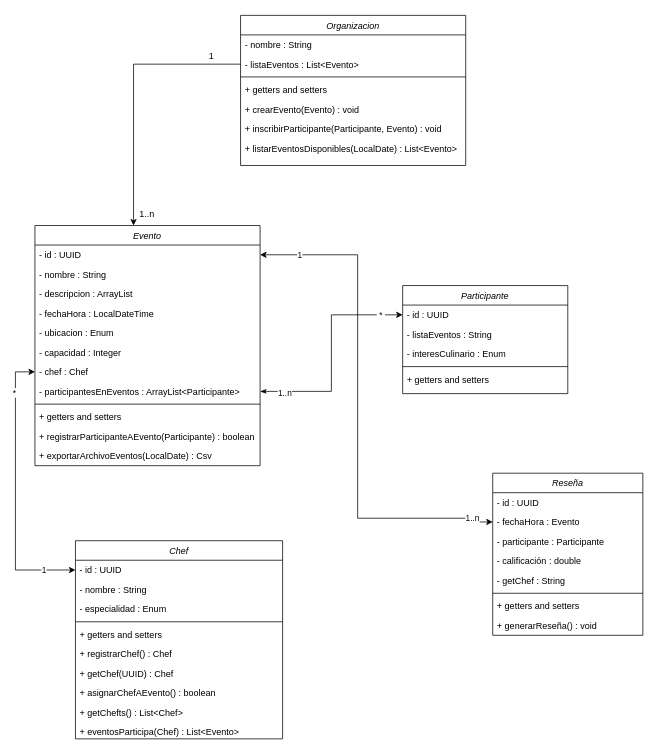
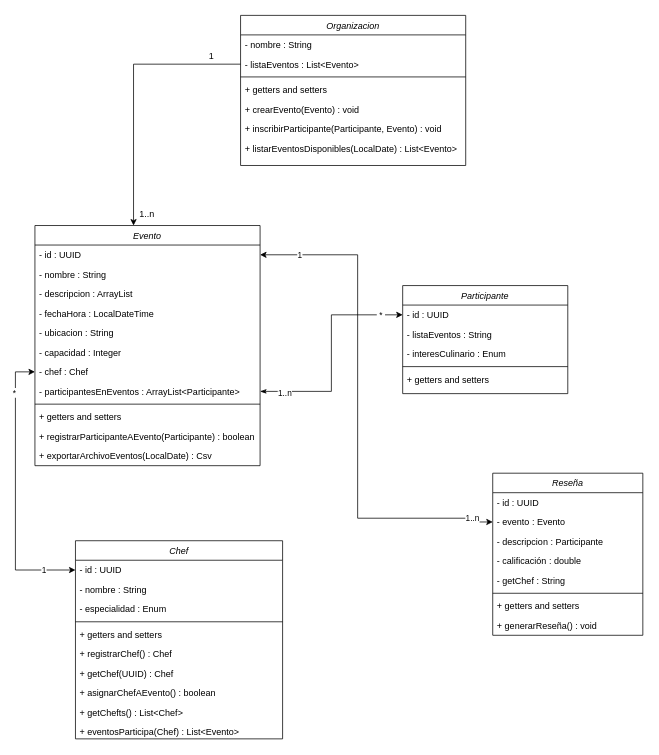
  <mxCell id="0" />
  <mxCell id="1" parent="0" />
  <mxCell id="2" value="Chef" style="swimlane;fontStyle=2;align=center;verticalAlign=top;childLayout=stackLayout;horizontal=1;startSize=26;horizontalStack=0;resizeParent=1;resizeLast=0;collapsible=1;marginBottom=0;rounded=0;shadow=0;strokeWidth=1;" parent="1" vertex="1"><mxGeometry x="100" y="720" width="276" height="264" as="geometry"><mxRectangle x="230" y="140" width="160" height="26" as="alternateBounds" /></mxGeometry></mxCell>
  <mxCell id="3" value="- id : UUID" style="text;align=left;verticalAlign=top;spacingLeft=4;spacingRight=4;overflow=hidden;rotatable=0;points=[[0,0.5],[1,0.5]];portConstraint=eastwest;" parent="2" vertex="1"><mxGeometry y="26" width="276" height="26" as="geometry" /></mxCell>
  <mxCell id="4" value="- nombre : String" style="text;align=left;verticalAlign=top;spacingLeft=4;spacingRight=4;overflow=hidden;rotatable=0;points=[[0,0.5],[1,0.5]];portConstraint=eastwest;" parent="2" vertex="1"><mxGeometry y="52" width="276" height="26" as="geometry" /></mxCell>
  <mxCell id="5" value="- especialidad : Enum" style="text;align=left;verticalAlign=top;spacingLeft=4;spacingRight=4;overflow=hidden;rotatable=0;points=[[0,0.5],[1,0.5]];portConstraint=eastwest;" parent="2" vertex="1"><mxGeometry y="78" width="276" height="26" as="geometry" /></mxCell>
  <mxCell id="6" value="" style="line;html=1;strokeWidth=1;align=left;verticalAlign=middle;spacingTop=-1;spacingLeft=3;spacingRight=3;rotatable=0;labelPosition=right;points=[];portConstraint=eastwest;" parent="2" vertex="1"><mxGeometry y="104" width="276" height="8" as="geometry" /></mxCell>
  <mxCell id="7" value="+ getters and setters" style="text;align=left;verticalAlign=top;spacingLeft=4;spacingRight=4;overflow=hidden;rotatable=0;points=[[0,0.5],[1,0.5]];portConstraint=eastwest;" parent="2" vertex="1"><mxGeometry y="112" width="276" height="26" as="geometry" /></mxCell>
  <mxCell id="8" value="+ registrarChef() : Chef" style="text;align=left;verticalAlign=top;spacingLeft=4;spacingRight=4;overflow=hidden;rotatable=0;points=[[0,0.5],[1,0.5]];portConstraint=eastwest;" vertex="1" parent="2"><mxGeometry y="138" width="276" height="26" as="geometry" /></mxCell>
  <mxCell id="9" value="+ getChef(UUID) : Chef" style="text;align=left;verticalAlign=top;spacingLeft=4;spacingRight=4;overflow=hidden;rotatable=0;points=[[0,0.5],[1,0.5]];portConstraint=eastwest;" vertex="1" parent="2"><mxGeometry y="164" width="276" height="26" as="geometry" /></mxCell>
  <mxCell id="10" value="+ asignarChefAEvento() : boolean" style="text;align=left;verticalAlign=top;spacingLeft=4;spacingRight=4;overflow=hidden;rotatable=0;points=[[0,0.5],[1,0.5]];portConstraint=eastwest;" vertex="1" parent="2"><mxGeometry y="190" width="276" height="26" as="geometry" /></mxCell>
  <mxCell id="11" value="+ getChefts() : List&lt;Chef&gt;" style="text;align=left;verticalAlign=top;spacingLeft=4;spacingRight=4;overflow=hidden;rotatable=0;points=[[0,0.5],[1,0.5]];portConstraint=eastwest;" vertex="1" parent="2"><mxGeometry y="216" width="276" height="26" as="geometry" /></mxCell>
  <mxCell id="12" value="+ eventosParticipa(Chef) : List&lt;Evento&gt;" style="text;align=left;verticalAlign=top;spacingLeft=4;spacingRight=4;overflow=hidden;rotatable=0;points=[[0,0.5],[1,0.5]];portConstraint=eastwest;" vertex="1" parent="2"><mxGeometry y="242" width="276" height="22" as="geometry" /></mxCell>
  <mxCell id="13" value="Evento" style="swimlane;fontStyle=2;align=center;verticalAlign=top;childLayout=stackLayout;horizontal=1;startSize=26;horizontalStack=0;resizeParent=1;resizeLast=0;collapsible=1;marginBottom=0;rounded=0;shadow=0;strokeWidth=1;" parent="1" vertex="1"><mxGeometry x="46" y="300" width="300" height="320" as="geometry"><mxRectangle x="230" y="140" width="160" height="26" as="alternateBounds" /></mxGeometry></mxCell>
  <mxCell id="14" value="- id : UUID" style="text;align=left;verticalAlign=top;spacingLeft=4;spacingRight=4;overflow=hidden;rotatable=0;points=[[0,0.5],[1,0.5]];portConstraint=eastwest;" parent="13" vertex="1"><mxGeometry y="26" width="300" height="26" as="geometry" /></mxCell>
  <mxCell id="15" value="- nombre : String" style="text;align=left;verticalAlign=top;spacingLeft=4;spacingRight=4;overflow=hidden;rotatable=0;points=[[0,0.5],[1,0.5]];portConstraint=eastwest;" parent="13" vertex="1"><mxGeometry y="52" width="300" height="26" as="geometry" /></mxCell>
  <mxCell id="16" value="- descripcion : ArrayList" style="text;align=left;verticalAlign=top;spacingLeft=4;spacingRight=4;overflow=hidden;rotatable=0;points=[[0,0.5],[1,0.5]];portConstraint=eastwest;" parent="13" vertex="1"><mxGeometry y="78" width="300" height="26" as="geometry" /></mxCell>
  <mxCell id="17" value="- fechaHora : LocalDateTime" style="text;align=left;verticalAlign=top;spacingLeft=4;spacingRight=4;overflow=hidden;rotatable=0;points=[[0,0.5],[1,0.5]];portConstraint=eastwest;" parent="13" vertex="1"><mxGeometry y="104" width="300" height="26" as="geometry" /></mxCell>
- <mxCell id="18" value="- ubicacion : Enum" style="text;align=left;verticalAlign=top;spacingLeft=4;spacingRight=4;overflow=hidden;rotatable=0;points=[[0,0.5],[1,0.5]];portConstraint=eastwest;" parent="13" vertex="1"><mxGeometry y="130" width="300" height="26" as="geometry" /></mxCell>
+ <mxCell id="18" value="- ubicacion : String" style="text;align=left;verticalAlign=top;spacingLeft=4;spacingRight=4;overflow=hidden;rotatable=0;points=[[0,0.5],[1,0.5]];portConstraint=eastwest;" parent="13" vertex="1"><mxGeometry y="130" width="300" height="26" as="geometry" /></mxCell>
  <mxCell id="19" value="- capacidad : Integer" style="text;align=left;verticalAlign=top;spacingLeft=4;spacingRight=4;overflow=hidden;rotatable=0;points=[[0,0.5],[1,0.5]];portConstraint=eastwest;" parent="13" vertex="1"><mxGeometry y="156" width="300" height="26" as="geometry" /></mxCell>
  <mxCell id="20" value="- chef : Chef" style="text;align=left;verticalAlign=top;spacingLeft=4;spacingRight=4;overflow=hidden;rotatable=0;points=[[0,0.5],[1,0.5]];portConstraint=eastwest;" parent="13" vertex="1"><mxGeometry y="182" width="300" height="26" as="geometry" /></mxCell>
  <mxCell id="21" value="- participantesEnEventos : ArrayList&lt;Participante&gt;" style="text;align=left;verticalAlign=top;spacingLeft=4;spacingRight=4;overflow=hidden;rotatable=0;points=[[0,0.5],[1,0.5]];portConstraint=eastwest;" parent="13" vertex="1"><mxGeometry y="208" width="300" height="26" as="geometry" /></mxCell>
  <mxCell id="22" value="" style="line;html=1;strokeWidth=1;align=left;verticalAlign=middle;spacingTop=-1;spacingLeft=3;spacingRight=3;rotatable=0;labelPosition=right;points=[];portConstraint=eastwest;" parent="13" vertex="1"><mxGeometry y="234" width="300" height="8" as="geometry" /></mxCell>
  <mxCell id="23" value="+ getters and setters" style="text;align=left;verticalAlign=top;spacingLeft=4;spacingRight=4;overflow=hidden;rotatable=0;points=[[0,0.5],[1,0.5]];portConstraint=eastwest;" parent="13" vertex="1"><mxGeometry y="242" width="300" height="26" as="geometry" /></mxCell>
  <mxCell id="24" value="+ registrarParticipanteAEvento(Participante) : boolean" style="text;align=left;verticalAlign=top;spacingLeft=4;spacingRight=4;overflow=hidden;rotatable=0;points=[[0,0.5],[1,0.5]];portConstraint=eastwest;" vertex="1" parent="13"><mxGeometry y="268" width="300" height="26" as="geometry" /></mxCell>
  <mxCell id="25" value="+ exportarArchivoEventos(LocalDate) : Csv" style="text;align=left;verticalAlign=top;spacingLeft=4;spacingRight=4;overflow=hidden;rotatable=0;points=[[0,0.5],[1,0.5]];portConstraint=eastwest;" parent="13" vertex="1"><mxGeometry y="294" width="300" height="26" as="geometry" /></mxCell>
  <mxCell id="26" value="Participante" style="swimlane;fontStyle=2;align=center;verticalAlign=top;childLayout=stackLayout;horizontal=1;startSize=26;horizontalStack=0;resizeParent=1;resizeLast=0;collapsible=1;marginBottom=0;rounded=0;shadow=0;strokeWidth=1;" parent="1" vertex="1"><mxGeometry x="536" y="380" width="220" height="144" as="geometry"><mxRectangle x="230" y="140" width="160" height="26" as="alternateBounds" /></mxGeometry></mxCell>
  <mxCell id="27" value="- id : UUID" style="text;align=left;verticalAlign=top;spacingLeft=4;spacingRight=4;overflow=hidden;rotatable=0;points=[[0,0.5],[1,0.5]];portConstraint=eastwest;" parent="26" vertex="1"><mxGeometry y="26" width="220" height="26" as="geometry" /></mxCell>
  <mxCell id="28" value="- listaEventos : String" style="text;align=left;verticalAlign=top;spacingLeft=4;spacingRight=4;overflow=hidden;rotatable=0;points=[[0,0.5],[1,0.5]];portConstraint=eastwest;" parent="26" vertex="1"><mxGeometry y="52" width="220" height="26" as="geometry" /></mxCell>
  <mxCell id="29" value="- interesCulinario : Enum" style="text;align=left;verticalAlign=top;spacingLeft=4;spacingRight=4;overflow=hidden;rotatable=0;points=[[0,0.5],[1,0.5]];portConstraint=eastwest;" parent="26" vertex="1"><mxGeometry y="78" width="220" height="26" as="geometry" /></mxCell>
  <mxCell id="30" value="" style="line;html=1;strokeWidth=1;align=left;verticalAlign=middle;spacingTop=-1;spacingLeft=3;spacingRight=3;rotatable=0;labelPosition=right;points=[];portConstraint=eastwest;" parent="26" vertex="1"><mxGeometry y="104" width="220" height="8" as="geometry" /></mxCell>
  <mxCell id="31" value="+ getters and setters" style="text;align=left;verticalAlign=top;spacingLeft=4;spacingRight=4;overflow=hidden;rotatable=0;points=[[0,0.5],[1,0.5]];portConstraint=eastwest;" parent="26" vertex="1"><mxGeometry y="112" width="220" height="26" as="geometry" /></mxCell>
  <mxCell id="32" value="Reseña" style="swimlane;fontStyle=2;align=center;verticalAlign=top;childLayout=stackLayout;horizontal=1;startSize=26;horizontalStack=0;resizeParent=1;resizeLast=0;collapsible=1;marginBottom=0;rounded=0;shadow=0;strokeWidth=1;" parent="1" vertex="1"><mxGeometry x="656" y="630" width="200" height="216" as="geometry"><mxRectangle x="230" y="140" width="160" height="26" as="alternateBounds" /></mxGeometry></mxCell>
  <mxCell id="33" value="- id : UUID" style="text;align=left;verticalAlign=top;spacingLeft=4;spacingRight=4;overflow=hidden;rotatable=0;points=[[0,0.5],[1,0.5]];portConstraint=eastwest;" parent="32" vertex="1"><mxGeometry y="26" width="200" height="26" as="geometry" /></mxCell>
- <mxCell id="34" value="- fechaHora : Evento" style="text;align=left;verticalAlign=top;spacingLeft=4;spacingRight=4;overflow=hidden;rotatable=0;points=[[0,0.5],[1,0.5]];portConstraint=eastwest;" parent="32" vertex="1"><mxGeometry y="52" width="200" height="26" as="geometry" /></mxCell>
- <mxCell id="35" value="- participante : Participante" style="text;align=left;verticalAlign=top;spacingLeft=4;spacingRight=4;overflow=hidden;rotatable=0;points=[[0,0.5],[1,0.5]];portConstraint=eastwest;" parent="32" vertex="1"><mxGeometry y="78" width="200" height="26" as="geometry" /></mxCell>
+ <mxCell id="34" value="- evento : Evento" style="text;align=left;verticalAlign=top;spacingLeft=4;spacingRight=4;overflow=hidden;rotatable=0;points=[[0,0.5],[1,0.5]];portConstraint=eastwest;" parent="32" vertex="1"><mxGeometry y="52" width="200" height="26" as="geometry" /></mxCell>
+ <mxCell id="35" value="- descripcion : Participante" style="text;align=left;verticalAlign=top;spacingLeft=4;spacingRight=4;overflow=hidden;rotatable=0;points=[[0,0.5],[1,0.5]];portConstraint=eastwest;" parent="32" vertex="1"><mxGeometry y="78" width="200" height="26" as="geometry" /></mxCell>
  <mxCell id="36" value="- calificación : double" style="text;align=left;verticalAlign=top;spacingLeft=4;spacingRight=4;overflow=hidden;rotatable=0;points=[[0,0.5],[1,0.5]];portConstraint=eastwest;" parent="32" vertex="1"><mxGeometry y="104" width="200" height="26" as="geometry" /></mxCell>
  <mxCell id="37" value="- getChef : String" style="text;align=left;verticalAlign=top;spacingLeft=4;spacingRight=4;overflow=hidden;rotatable=0;points=[[0,0.5],[1,0.5]];portConstraint=eastwest;" parent="32" vertex="1"><mxGeometry y="130" width="200" height="26" as="geometry" /></mxCell>
  <mxCell id="38" value="" style="line;html=1;strokeWidth=1;align=left;verticalAlign=middle;spacingTop=-1;spacingLeft=3;spacingRight=3;rotatable=0;labelPosition=right;points=[];portConstraint=eastwest;" parent="32" vertex="1"><mxGeometry y="156" width="200" height="8" as="geometry" /></mxCell>
  <mxCell id="39" value="+ getters and setters" style="text;align=left;verticalAlign=top;spacingLeft=4;spacingRight=4;overflow=hidden;rotatable=0;points=[[0,0.5],[1,0.5]];portConstraint=eastwest;" parent="32" vertex="1"><mxGeometry y="164" width="200" height="26" as="geometry" /></mxCell>
  <mxCell id="40" value="+ generarReseña() : void" style="text;align=left;verticalAlign=top;spacingLeft=4;spacingRight=4;overflow=hidden;rotatable=0;points=[[0,0.5],[1,0.5]];portConstraint=eastwest;" parent="32" vertex="1"><mxGeometry y="190" width="200" height="26" as="geometry" /></mxCell>
  <mxCell id="41" style="rounded=0;orthogonalLoop=1;jettySize=auto;html=1;exitX=0;exitY=0.5;exitDx=0;exitDy=0;entryX=0;entryY=0.5;entryDx=0;entryDy=0;edgeStyle=orthogonalEdgeStyle;startArrow=classic;startFill=1;" parent="1" source="20" target="3" edge="1"><mxGeometry relative="1" as="geometry"><Array as="points"><mxPoint x="20" y="495" /><mxPoint x="20" y="759" /></Array></mxGeometry></mxCell>
  <mxCell id="42" value="*&amp;nbsp;" style="edgeLabel;html=1;align=center;verticalAlign=middle;resizable=0;points=[];" vertex="1" connectable="0" parent="41"><mxGeometry x="-0.714" y="-1" relative="1" as="geometry"><mxPoint as="offset" /></mxGeometry></mxCell>
  <mxCell id="43" value="1" style="edgeLabel;html=1;align=center;verticalAlign=middle;resizable=0;points=[];" vertex="1" connectable="0" parent="41"><mxGeometry x="0.768" relative="1" as="geometry"><mxPoint as="offset" /></mxGeometry></mxCell>
  <mxCell id="44" value="Organizacion" style="swimlane;fontStyle=2;align=center;verticalAlign=top;childLayout=stackLayout;horizontal=1;startSize=26;horizontalStack=0;resizeParent=1;resizeLast=0;collapsible=1;marginBottom=0;rounded=0;shadow=0;strokeWidth=1;" parent="1" vertex="1"><mxGeometry x="320" y="20" width="300" height="200" as="geometry"><mxRectangle x="230" y="140" width="160" height="26" as="alternateBounds" /></mxGeometry></mxCell>
  <mxCell id="45" value="- nombre : String" style="text;align=left;verticalAlign=top;spacingLeft=4;spacingRight=4;overflow=hidden;rotatable=0;points=[[0,0.5],[1,0.5]];portConstraint=eastwest;" parent="44" vertex="1"><mxGeometry y="26" width="300" height="26" as="geometry" /></mxCell>
  <mxCell id="46" value="- listaEventos : List&lt;Evento&gt;" style="text;align=left;verticalAlign=top;spacingLeft=4;spacingRight=4;overflow=hidden;rotatable=0;points=[[0,0.5],[1,0.5]];portConstraint=eastwest;" parent="44" vertex="1"><mxGeometry y="52" width="300" height="26" as="geometry" /></mxCell>
  <mxCell id="47" value="" style="line;html=1;strokeWidth=1;align=left;verticalAlign=middle;spacingTop=-1;spacingLeft=3;spacingRight=3;rotatable=0;labelPosition=right;points=[];portConstraint=eastwest;" parent="44" vertex="1"><mxGeometry y="78" width="300" height="8" as="geometry" /></mxCell>
  <mxCell id="48" value="+ getters and setters" style="text;align=left;verticalAlign=top;spacingLeft=4;spacingRight=4;overflow=hidden;rotatable=0;points=[[0,0.5],[1,0.5]];portConstraint=eastwest;" parent="44" vertex="1"><mxGeometry y="86" width="300" height="26" as="geometry" /></mxCell>
  <mxCell id="49" value="+ crearEvento(Evento) : void" style="text;align=left;verticalAlign=top;spacingLeft=4;spacingRight=4;overflow=hidden;rotatable=0;points=[[0,0.5],[1,0.5]];portConstraint=eastwest;" parent="44" vertex="1"><mxGeometry y="112" width="300" height="26" as="geometry" /></mxCell>
  <mxCell id="50" value="+ inscribirParticipante(Participante, Evento) : void" style="text;align=left;verticalAlign=top;spacingLeft=4;spacingRight=4;overflow=hidden;rotatable=0;points=[[0,0.5],[1,0.5]];portConstraint=eastwest;" parent="44" vertex="1"><mxGeometry y="138" width="300" height="26" as="geometry" /></mxCell>
  <mxCell id="51" value="+ listarEventosDisponibles(LocalDate) : List&lt;Evento&gt;" style="text;align=left;verticalAlign=top;spacingLeft=4;spacingRight=4;overflow=hidden;rotatable=0;points=[[0,0.5],[1,0.5]];portConstraint=eastwest;" parent="44" vertex="1"><mxGeometry y="164" width="300" height="26" as="geometry" /></mxCell>
  <mxCell id="52" style="edgeStyle=orthogonalEdgeStyle;rounded=0;orthogonalLoop=1;jettySize=auto;html=1;exitX=0;exitY=0.5;exitDx=0;exitDy=0;entryX=0.438;entryY=0;entryDx=0;entryDy=0;entryPerimeter=0;startArrow=none;startFill=0;" parent="1" source="46" target="13" edge="1"><mxGeometry relative="1" as="geometry" /></mxCell>
  <mxCell id="53" style="edgeStyle=orthogonalEdgeStyle;rounded=0;orthogonalLoop=1;jettySize=auto;html=1;exitX=1;exitY=0.5;exitDx=0;exitDy=0;startArrow=classicThin;startFill=1;" parent="1" source="21" target="27" edge="1"><mxGeometry relative="1" as="geometry" /></mxCell>
  <mxCell id="54" value="&amp;nbsp;*&amp;nbsp;" style="edgeLabel;html=1;align=center;verticalAlign=middle;resizable=0;points=[];" vertex="1" connectable="0" parent="53"><mxGeometry x="0.795" relative="1" as="geometry"><mxPoint as="offset" /></mxGeometry></mxCell>
  <mxCell id="55" value="1..n" style="edgeLabel;html=1;align=center;verticalAlign=middle;resizable=0;points=[];" vertex="1" connectable="0" parent="53"><mxGeometry x="-0.784" y="-2" relative="1" as="geometry"><mxPoint as="offset" /></mxGeometry></mxCell>
  <mxCell id="56" value="1" style="text;html=1;align=center;verticalAlign=middle;resizable=0;points=[];autosize=1;strokeColor=none;fillColor=none;" parent="1" vertex="1"><mxGeometry x="266" y="60" width="30" height="30" as="geometry" /></mxCell>
  <mxCell id="57" value="1..n" style="text;html=1;align=center;verticalAlign=middle;resizable=0;points=[];autosize=1;strokeColor=none;fillColor=none;" parent="1" vertex="1"><mxGeometry x="175" y="270" width="40" height="30" as="geometry" /></mxCell>
  <mxCell id="58" style="edgeStyle=orthogonalEdgeStyle;rounded=0;orthogonalLoop=1;jettySize=auto;html=1;startArrow=classic;startFill=1;entryX=0;entryY=0.5;entryDx=0;entryDy=0;" edge="1" parent="1" source="14" target="34"><mxGeometry relative="1" as="geometry"><Array as="points"><mxPoint x="476" y="339" /><mxPoint x="476" y="690" /><mxPoint x="636" y="690" /><mxPoint x="636" y="695" /></Array></mxGeometry></mxCell>
  <mxCell id="59" value="1" style="edgeLabel;html=1;align=center;verticalAlign=middle;resizable=0;points=[];" vertex="1" connectable="0" parent="58"><mxGeometry x="-0.843" relative="1" as="geometry"><mxPoint as="offset" /></mxGeometry></mxCell>
  <mxCell id="60" value="1..n" style="edgeLabel;html=1;align=center;verticalAlign=middle;resizable=0;points=[];" vertex="1" connectable="0" parent="58"><mxGeometry x="0.902" y="1" relative="1" as="geometry"><mxPoint as="offset" /></mxGeometry></mxCell>
